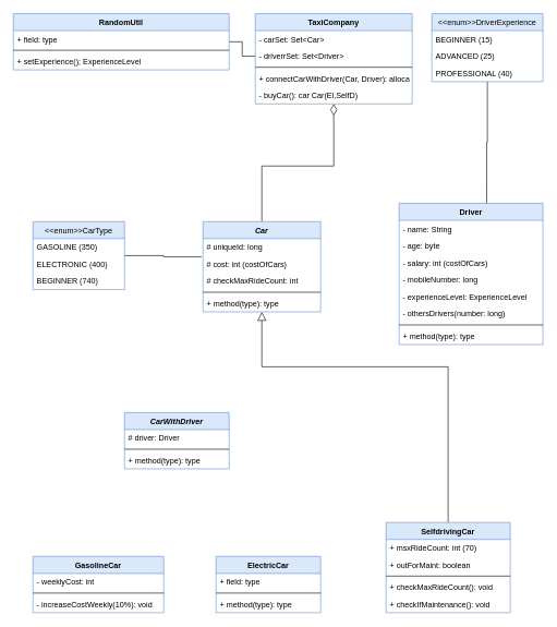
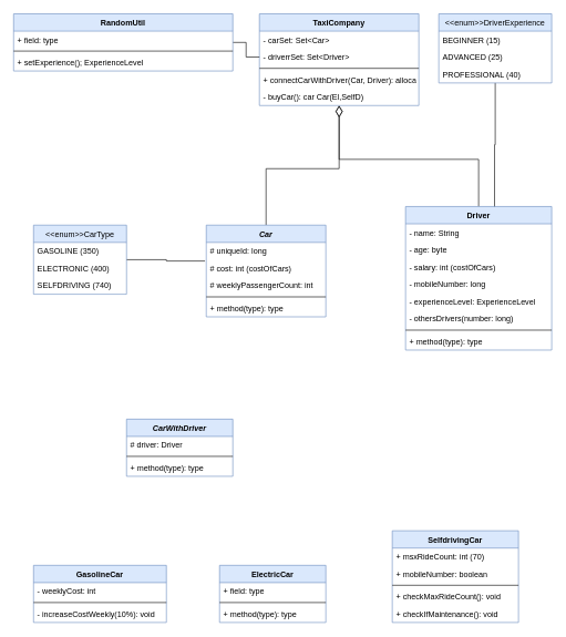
  <mxCell id="0" />
  <mxCell id="1" parent="0" />
- <mxCell id="2" style="edgeStyle=orthogonalEdgeStyle;rounded=0;orthogonalLoop=1;jettySize=auto;html=1;endArrow=block;endFill=0;endSize=11;exitX=0.5;exitY=0;exitDx=0;exitDy=0;" edge="1" parent="1" source="28" target="4"><mxGeometry relative="1" as="geometry"><Array as="points"><mxPoint x="685" y="560" /><mxPoint x="400" y="560" /></Array></mxGeometry></mxCell>
  <mxCell id="3" style="edgeStyle=orthogonalEdgeStyle;rounded=0;orthogonalLoop=1;jettySize=auto;html=1;endArrow=diamondThin;endFill=0;endSize=15;" edge="1" parent="1" source="4" target="12"><mxGeometry relative="1" as="geometry" /></mxCell>
  <mxCell id="4" value="Car&#10;" style="swimlane;fontStyle=3;align=center;verticalAlign=top;childLayout=stackLayout;horizontal=1;startSize=26;horizontalStack=0;resizeParent=1;resizeParentMax=0;resizeLast=0;collapsible=1;marginBottom=0;fillColor=#dae8fc;strokeColor=#6c8ebf;" vertex="1" parent="1"><mxGeometry x="310" y="338" width="180" height="138" as="geometry" /></mxCell>
  <mxCell id="5" value="# uniqueId: long" style="text;strokeColor=none;fillColor=none;align=left;verticalAlign=top;spacingLeft=4;spacingRight=4;overflow=hidden;rotatable=0;points=[[0,0.5],[1,0.5]];portConstraint=eastwest;" vertex="1" parent="4"><mxGeometry y="26" width="180" height="26" as="geometry" /></mxCell>
  <mxCell id="6" value="# cost: int (costOfCars)" style="text;strokeColor=none;fillColor=none;align=left;verticalAlign=top;spacingLeft=4;spacingRight=4;overflow=hidden;rotatable=0;points=[[0,0.5],[1,0.5]];portConstraint=eastwest;" vertex="1" parent="4"><mxGeometry y="52" width="180" height="26" as="geometry" /></mxCell>
- <mxCell id="7" value="# checkMaxRideCount: int" style="text;strokeColor=none;fillColor=none;align=left;verticalAlign=top;spacingLeft=4;spacingRight=4;overflow=hidden;rotatable=0;points=[[0,0.5],[1,0.5]];portConstraint=eastwest;" vertex="1" parent="4"><mxGeometry y="78" width="180" height="26" as="geometry" /></mxCell>
+ <mxCell id="7" value="# weeklyPassengerCount: int" style="text;strokeColor=none;fillColor=none;align=left;verticalAlign=top;spacingLeft=4;spacingRight=4;overflow=hidden;rotatable=0;points=[[0,0.5],[1,0.5]];portConstraint=eastwest;" vertex="1" parent="4"><mxGeometry y="78" width="180" height="26" as="geometry" /></mxCell>
  <mxCell id="8" value="" style="line;strokeWidth=1;fillColor=none;align=left;verticalAlign=middle;spacingTop=-1;spacingLeft=3;spacingRight=3;rotatable=0;labelPosition=right;points=[];portConstraint=eastwest;" vertex="1" parent="4"><mxGeometry y="104" width="180" height="8" as="geometry" /></mxCell>
  <mxCell id="9" value="+ method(type): type" style="text;strokeColor=none;fillColor=none;align=left;verticalAlign=top;spacingLeft=4;spacingRight=4;overflow=hidden;rotatable=0;points=[[0,0.5],[1,0.5]];portConstraint=eastwest;" vertex="1" parent="4"><mxGeometry y="112" width="180" height="26" as="geometry" /></mxCell>
  <mxCell id="10" style="edgeStyle=orthogonalEdgeStyle;rounded=0;orthogonalLoop=1;jettySize=auto;html=1;endArrow=none;endFill=0;endSize=11;exitX=0.609;exitY=0.005;exitDx=0;exitDy=0;exitPerimeter=0;" edge="1" parent="1" source="38" target="51"><mxGeometry relative="1" as="geometry" /></mxCell>
  <mxCell id="11" style="edgeStyle=orthogonalEdgeStyle;rounded=0;orthogonalLoop=1;jettySize=auto;html=1;entryX=-0.011;entryY=0.077;entryDx=0;entryDy=0;entryPerimeter=0;endArrow=none;endFill=0;endSize=11;" edge="1" parent="1" source="47" target="6"><mxGeometry relative="1" as="geometry" /></mxCell>
  <mxCell id="12" value="TaxiCompany&#10;" style="swimlane;fontStyle=1;align=center;verticalAlign=top;childLayout=stackLayout;horizontal=1;startSize=26;horizontalStack=0;resizeParent=1;resizeParentMax=0;resizeLast=0;collapsible=1;marginBottom=0;fillColor=#dae8fc;strokeColor=#6c8ebf;" vertex="1" parent="1"><mxGeometry x="390" y="20" width="240" height="138" as="geometry" /></mxCell>
  <mxCell id="13" value="- carSet: Set&lt;Car&gt;" style="text;strokeColor=none;fillColor=none;align=left;verticalAlign=top;spacingLeft=4;spacingRight=4;overflow=hidden;rotatable=0;points=[[0,0.5],[1,0.5]];portConstraint=eastwest;" vertex="1" parent="12"><mxGeometry y="26" width="240" height="26" as="geometry" /></mxCell>
  <mxCell id="14" value="- driverrSet: Set&lt;Driver&gt;" style="text;strokeColor=none;fillColor=none;align=left;verticalAlign=top;spacingLeft=4;spacingRight=4;overflow=hidden;rotatable=0;points=[[0,0.5],[1,0.5]];portConstraint=eastwest;" vertex="1" parent="12"><mxGeometry y="52" width="240" height="26" as="geometry" /></mxCell>
  <mxCell id="15" value="" style="line;strokeWidth=1;fillColor=none;align=left;verticalAlign=middle;spacingTop=-1;spacingLeft=3;spacingRight=3;rotatable=0;labelPosition=right;points=[];portConstraint=eastwest;" vertex="1" parent="12"><mxGeometry y="78" width="240" height="8" as="geometry" /></mxCell>
  <mxCell id="16" value="+ connectCarWithDriver(Car, Driver): allocations: HashMap" style="text;strokeColor=none;fillColor=none;align=left;verticalAlign=top;spacingLeft=4;spacingRight=4;overflow=hidden;rotatable=0;points=[[0,0.5],[1,0.5]];portConstraint=eastwest;" vertex="1" parent="12"><mxGeometry y="86" width="240" height="26" as="geometry" /></mxCell>
  <mxCell id="17" value="- buyCar(): car Car(El,SelfD)" style="text;strokeColor=none;fillColor=none;align=left;verticalAlign=top;spacingLeft=4;spacingRight=4;overflow=hidden;rotatable=0;points=[[0,0.5],[1,0.5]];portConstraint=eastwest;" vertex="1" parent="12"><mxGeometry y="112" width="240" height="26" as="geometry" /></mxCell>
  <mxCell id="18" style="edgeStyle=orthogonalEdgeStyle;rounded=0;orthogonalLoop=1;jettySize=auto;html=1;endArrow=none;endFill=0;endSize=11;entryX=0;entryY=0.5;entryDx=0;entryDy=0;" edge="1" parent="1" source="55" target="14"><mxGeometry relative="1" as="geometry"><mxPoint x="393" y="77" as="targetPoint" /></mxGeometry></mxCell>
+ <mxCell id="19" style="edgeStyle=orthogonalEdgeStyle;rounded=0;orthogonalLoop=1;jettySize=auto;html=1;endArrow=diamondThin;endFill=0;endSize=15;" edge="1" parent="1" source="38" target="12"><mxGeometry relative="1" as="geometry" /></mxCell>
  <mxCell id="20" value="GasolineCar" style="swimlane;fontStyle=1;align=center;verticalAlign=top;childLayout=stackLayout;horizontal=1;startSize=26;horizontalStack=0;resizeParent=1;resizeParentMax=0;resizeLast=0;collapsible=1;marginBottom=0;fillColor=#dae8fc;strokeColor=#6c8ebf;" vertex="1" parent="1"><mxGeometry x="50" y="850" width="200" height="86" as="geometry" /></mxCell>
  <mxCell id="21" value="- weeklyCost: int&#10;" style="text;strokeColor=none;fillColor=none;align=left;verticalAlign=top;spacingLeft=4;spacingRight=4;overflow=hidden;rotatable=0;points=[[0,0.5],[1,0.5]];portConstraint=eastwest;" vertex="1" parent="20"><mxGeometry y="26" width="200" height="26" as="geometry" /></mxCell>
  <mxCell id="22" value="" style="line;strokeWidth=1;fillColor=none;align=left;verticalAlign=middle;spacingTop=-1;spacingLeft=3;spacingRight=3;rotatable=0;labelPosition=right;points=[];portConstraint=eastwest;" vertex="1" parent="20"><mxGeometry y="52" width="200" height="8" as="geometry" /></mxCell>
  <mxCell id="23" value="- increaseCostWeekly(10%): void" style="text;strokeColor=none;fillColor=none;align=left;verticalAlign=top;spacingLeft=4;spacingRight=4;overflow=hidden;rotatable=0;points=[[0,0.5],[1,0.5]];portConstraint=eastwest;" vertex="1" parent="20"><mxGeometry y="60" width="200" height="26" as="geometry" /></mxCell>
  <mxCell id="24" value="ElectricCar" style="swimlane;fontStyle=1;align=center;verticalAlign=top;childLayout=stackLayout;horizontal=1;startSize=26;horizontalStack=0;resizeParent=1;resizeParentMax=0;resizeLast=0;collapsible=1;marginBottom=0;fillColor=#dae8fc;strokeColor=#6c8ebf;" vertex="1" parent="1"><mxGeometry x="330" y="850" width="160" height="86" as="geometry" /></mxCell>
  <mxCell id="25" value="+ field: type" style="text;strokeColor=none;fillColor=none;align=left;verticalAlign=top;spacingLeft=4;spacingRight=4;overflow=hidden;rotatable=0;points=[[0,0.5],[1,0.5]];portConstraint=eastwest;" vertex="1" parent="24"><mxGeometry y="26" width="160" height="26" as="geometry" /></mxCell>
  <mxCell id="26" value="" style="line;strokeWidth=1;fillColor=none;align=left;verticalAlign=middle;spacingTop=-1;spacingLeft=3;spacingRight=3;rotatable=0;labelPosition=right;points=[];portConstraint=eastwest;" vertex="1" parent="24"><mxGeometry y="52" width="160" height="8" as="geometry" /></mxCell>
  <mxCell id="27" value="+ method(type): type" style="text;strokeColor=none;fillColor=none;align=left;verticalAlign=top;spacingLeft=4;spacingRight=4;overflow=hidden;rotatable=0;points=[[0,0.5],[1,0.5]];portConstraint=eastwest;" vertex="1" parent="24"><mxGeometry y="60" width="160" height="26" as="geometry" /></mxCell>
  <mxCell id="28" value="SelfdrivingCar&#10;" style="swimlane;fontStyle=1;align=center;verticalAlign=top;childLayout=stackLayout;horizontal=1;startSize=26;horizontalStack=0;resizeParent=1;resizeParentMax=0;resizeLast=0;collapsible=1;marginBottom=0;fillColor=#dae8fc;strokeColor=#6c8ebf;" vertex="1" parent="1"><mxGeometry x="590" y="798" width="190" height="138" as="geometry" /></mxCell>
  <mxCell id="29" value="+ msxRideCount: int (70)" style="text;strokeColor=none;fillColor=none;align=left;verticalAlign=top;spacingLeft=4;spacingRight=4;overflow=hidden;rotatable=0;points=[[0,0.5],[1,0.5]];portConstraint=eastwest;" vertex="1" parent="28"><mxGeometry y="26" width="190" height="26" as="geometry" /></mxCell>
- <mxCell id="30" value="+ outForMaint: boolean" style="text;strokeColor=none;fillColor=none;align=left;verticalAlign=top;spacingLeft=4;spacingRight=4;overflow=hidden;rotatable=0;points=[[0,0.5],[1,0.5]];portConstraint=eastwest;" vertex="1" parent="28"><mxGeometry y="52" width="190" height="26" as="geometry" /></mxCell>
+ <mxCell id="30" value="+ mobileNumber: boolean" style="text;strokeColor=none;fillColor=none;align=left;verticalAlign=top;spacingLeft=4;spacingRight=4;overflow=hidden;rotatable=0;points=[[0,0.5],[1,0.5]];portConstraint=eastwest;" vertex="1" parent="28"><mxGeometry y="52" width="190" height="26" as="geometry" /></mxCell>
  <mxCell id="31" value="" style="line;strokeWidth=1;fillColor=none;align=left;verticalAlign=middle;spacingTop=-1;spacingLeft=3;spacingRight=3;rotatable=0;labelPosition=right;points=[];portConstraint=eastwest;" vertex="1" parent="28"><mxGeometry y="78" width="190" height="8" as="geometry" /></mxCell>
  <mxCell id="32" value="+ checkMaxRideCount(): void&#10;" style="text;strokeColor=none;fillColor=none;align=left;verticalAlign=top;spacingLeft=4;spacingRight=4;overflow=hidden;rotatable=0;points=[[0,0.5],[1,0.5]];portConstraint=eastwest;" vertex="1" parent="28"><mxGeometry y="86" width="190" height="26" as="geometry" /></mxCell>
  <mxCell id="33" value="+ checkIfMaintenance(): void" style="text;strokeColor=none;fillColor=none;align=left;verticalAlign=top;spacingLeft=4;spacingRight=4;overflow=hidden;rotatable=0;points=[[0,0.5],[1,0.5]];portConstraint=eastwest;" vertex="1" parent="28"><mxGeometry y="112" width="190" height="26" as="geometry" /></mxCell>
  <mxCell id="34" value="CarWithDriver&#10;" style="swimlane;fontStyle=3;align=center;verticalAlign=top;childLayout=stackLayout;horizontal=1;startSize=26;horizontalStack=0;resizeParent=1;resizeParentMax=0;resizeLast=0;collapsible=1;marginBottom=0;fillColor=#dae8fc;strokeColor=#6c8ebf;" vertex="1" parent="1"><mxGeometry x="190" y="630" width="160" height="86" as="geometry" /></mxCell>
  <mxCell id="35" value="# driver: Driver" style="text;strokeColor=none;fillColor=none;align=left;verticalAlign=top;spacingLeft=4;spacingRight=4;overflow=hidden;rotatable=0;points=[[0,0.5],[1,0.5]];portConstraint=eastwest;" vertex="1" parent="34"><mxGeometry y="26" width="160" height="26" as="geometry" /></mxCell>
  <mxCell id="36" value="" style="line;strokeWidth=1;fillColor=none;align=left;verticalAlign=middle;spacingTop=-1;spacingLeft=3;spacingRight=3;rotatable=0;labelPosition=right;points=[];portConstraint=eastwest;" vertex="1" parent="34"><mxGeometry y="52" width="160" height="8" as="geometry" /></mxCell>
  <mxCell id="37" value="+ method(type): type" style="text;strokeColor=none;fillColor=none;align=left;verticalAlign=top;spacingLeft=4;spacingRight=4;overflow=hidden;rotatable=0;points=[[0,0.5],[1,0.5]];portConstraint=eastwest;" vertex="1" parent="34"><mxGeometry y="60" width="160" height="26" as="geometry" /></mxCell>
  <mxCell id="38" value="Driver&#10;" style="swimlane;fontStyle=1;align=center;verticalAlign=top;childLayout=stackLayout;horizontal=1;startSize=26;horizontalStack=0;resizeParent=1;resizeParentMax=0;resizeLast=0;collapsible=1;marginBottom=0;fillColor=#dae8fc;strokeColor=#6c8ebf;" vertex="1" parent="1"><mxGeometry x="610" y="310" width="220" height="216" as="geometry" /></mxCell>
  <mxCell id="39" value="- name: String&#10;" style="text;strokeColor=none;fillColor=none;align=left;verticalAlign=top;spacingLeft=4;spacingRight=4;overflow=hidden;rotatable=0;points=[[0,0.5],[1,0.5]];portConstraint=eastwest;" vertex="1" parent="38"><mxGeometry y="26" width="220" height="26" as="geometry" /></mxCell>
  <mxCell id="40" value="- age: byte&#10;" style="text;strokeColor=none;fillColor=none;align=left;verticalAlign=top;spacingLeft=4;spacingRight=4;overflow=hidden;rotatable=0;points=[[0,0.5],[1,0.5]];portConstraint=eastwest;" vertex="1" parent="38"><mxGeometry y="52" width="220" height="26" as="geometry" /></mxCell>
  <mxCell id="41" value="- salary: int (costOfCars)" style="text;strokeColor=none;fillColor=none;align=left;verticalAlign=top;spacingLeft=4;spacingRight=4;overflow=hidden;rotatable=0;points=[[0,0.5],[1,0.5]];portConstraint=eastwest;" vertex="1" parent="38"><mxGeometry y="78" width="220" height="26" as="geometry" /></mxCell>
  <mxCell id="42" value="- mobileNumber: long" style="text;strokeColor=none;fillColor=none;align=left;verticalAlign=top;spacingLeft=4;spacingRight=4;overflow=hidden;rotatable=0;points=[[0,0.5],[1,0.5]];portConstraint=eastwest;" vertex="1" parent="38"><mxGeometry y="104" width="220" height="26" as="geometry" /></mxCell>
  <mxCell id="43" value="- experienceLevel: ExperienceLevel" style="text;strokeColor=none;fillColor=none;align=left;verticalAlign=top;spacingLeft=4;spacingRight=4;overflow=hidden;rotatable=0;points=[[0,0.5],[1,0.5]];portConstraint=eastwest;" vertex="1" parent="38"><mxGeometry y="130" width="220" height="26" as="geometry" /></mxCell>
  <mxCell id="44" value="- othersDrivers(number: long)" style="text;strokeColor=none;fillColor=none;align=left;verticalAlign=top;spacingLeft=4;spacingRight=4;overflow=hidden;rotatable=0;points=[[0,0.5],[1,0.5]];portConstraint=eastwest;" vertex="1" parent="38"><mxGeometry y="156" width="220" height="26" as="geometry" /></mxCell>
  <mxCell id="45" value="" style="line;strokeWidth=1;fillColor=none;align=left;verticalAlign=middle;spacingTop=-1;spacingLeft=3;spacingRight=3;rotatable=0;labelPosition=right;points=[];portConstraint=eastwest;" vertex="1" parent="38"><mxGeometry y="182" width="220" height="8" as="geometry" /></mxCell>
  <mxCell id="46" value="+ method(type): type" style="text;strokeColor=none;fillColor=none;align=left;verticalAlign=top;spacingLeft=4;spacingRight=4;overflow=hidden;rotatable=0;points=[[0,0.5],[1,0.5]];portConstraint=eastwest;" vertex="1" parent="38"><mxGeometry y="190" width="220" height="26" as="geometry" /></mxCell>
  <mxCell id="47" value="&lt;&lt;enum&gt;&gt;CarType" style="swimlane;fontStyle=0;childLayout=stackLayout;horizontal=1;startSize=26;fillColor=#dae8fc;horizontalStack=0;resizeParent=1;resizeParentMax=0;resizeLast=0;collapsible=1;marginBottom=0;strokeColor=#6c8ebf;" vertex="1" parent="1"><mxGeometry x="50" y="338" width="140" height="104" as="geometry" /></mxCell>
  <mxCell id="48" value="GASOLINE (350)" style="text;strokeColor=none;fillColor=none;align=left;verticalAlign=top;spacingLeft=4;spacingRight=4;overflow=hidden;rotatable=0;points=[[0,0.5],[1,0.5]];portConstraint=eastwest;" vertex="1" parent="47"><mxGeometry y="26" width="140" height="26" as="geometry" /></mxCell>
  <mxCell id="49" value="ELECTRONIC (400)" style="text;strokeColor=none;fillColor=none;align=left;verticalAlign=top;spacingLeft=4;spacingRight=4;overflow=hidden;rotatable=0;points=[[0,0.5],[1,0.5]];portConstraint=eastwest;" vertex="1" parent="47"><mxGeometry y="52" width="140" height="26" as="geometry" /></mxCell>
- <mxCell id="50" value="BEGINNER (740)" style="text;strokeColor=none;fillColor=none;align=left;verticalAlign=top;spacingLeft=4;spacingRight=4;overflow=hidden;rotatable=0;points=[[0,0.5],[1,0.5]];portConstraint=eastwest;" vertex="1" parent="47"><mxGeometry y="78" width="140" height="26" as="geometry" /></mxCell>
+ <mxCell id="50" value="SELFDRIVING (740)" style="text;strokeColor=none;fillColor=none;align=left;verticalAlign=top;spacingLeft=4;spacingRight=4;overflow=hidden;rotatable=0;points=[[0,0.5],[1,0.5]];portConstraint=eastwest;" vertex="1" parent="47"><mxGeometry y="78" width="140" height="26" as="geometry" /></mxCell>
  <mxCell id="51" value="&lt;&lt;enum&gt;&gt;DriverExperience" style="swimlane;fontStyle=0;childLayout=stackLayout;horizontal=1;startSize=26;fillColor=#dae8fc;horizontalStack=0;resizeParent=1;resizeParentMax=0;resizeLast=0;collapsible=1;marginBottom=0;strokeColor=#6c8ebf;" vertex="1" parent="1"><mxGeometry x="660" y="20" width="170" height="104" as="geometry" /></mxCell>
  <mxCell id="52" value="BEGINNER (15)" style="text;strokeColor=none;fillColor=none;align=left;verticalAlign=top;spacingLeft=4;spacingRight=4;overflow=hidden;rotatable=0;points=[[0,0.5],[1,0.5]];portConstraint=eastwest;" vertex="1" parent="51"><mxGeometry y="26" width="170" height="26" as="geometry" /></mxCell>
  <mxCell id="53" value="ADVANCED (25)" style="text;strokeColor=none;fillColor=none;align=left;verticalAlign=top;spacingLeft=4;spacingRight=4;overflow=hidden;rotatable=0;points=[[0,0.5],[1,0.5]];portConstraint=eastwest;" vertex="1" parent="51"><mxGeometry y="52" width="170" height="26" as="geometry" /></mxCell>
  <mxCell id="54" value="PROFESSIONAL (40)" style="text;strokeColor=none;fillColor=none;align=left;verticalAlign=top;spacingLeft=4;spacingRight=4;overflow=hidden;rotatable=0;points=[[0,0.5],[1,0.5]];portConstraint=eastwest;" vertex="1" parent="51"><mxGeometry y="78" width="170" height="26" as="geometry" /></mxCell>
  <mxCell id="55" value="RandomUtil" style="swimlane;fontStyle=1;align=center;verticalAlign=top;childLayout=stackLayout;horizontal=1;startSize=26;horizontalStack=0;resizeParent=1;resizeParentMax=0;resizeLast=0;collapsible=1;marginBottom=0;fillColor=#dae8fc;strokeColor=#6c8ebf;" vertex="1" parent="1"><mxGeometry x="20" y="20" width="330" height="86" as="geometry" /></mxCell>
  <mxCell id="56" value="+ field: type" style="text;strokeColor=none;fillColor=none;align=left;verticalAlign=top;spacingLeft=4;spacingRight=4;overflow=hidden;rotatable=0;points=[[0,0.5],[1,0.5]];portConstraint=eastwest;" vertex="1" parent="55"><mxGeometry y="26" width="330" height="26" as="geometry" /></mxCell>
  <mxCell id="57" value="" style="line;strokeWidth=1;fillColor=none;align=left;verticalAlign=middle;spacingTop=-1;spacingLeft=3;spacingRight=3;rotatable=0;labelPosition=right;points=[];portConstraint=eastwest;" vertex="1" parent="55"><mxGeometry y="52" width="330" height="8" as="geometry" /></mxCell>
  <mxCell id="58" value="+ setExperience(); ExperienceLevel" style="text;strokeColor=none;fillColor=none;align=left;verticalAlign=top;spacingLeft=4;spacingRight=4;overflow=hidden;rotatable=0;points=[[0,0.5],[1,0.5]];portConstraint=eastwest;" vertex="1" parent="55"><mxGeometry y="60" width="330" height="26" as="geometry" /></mxCell>
